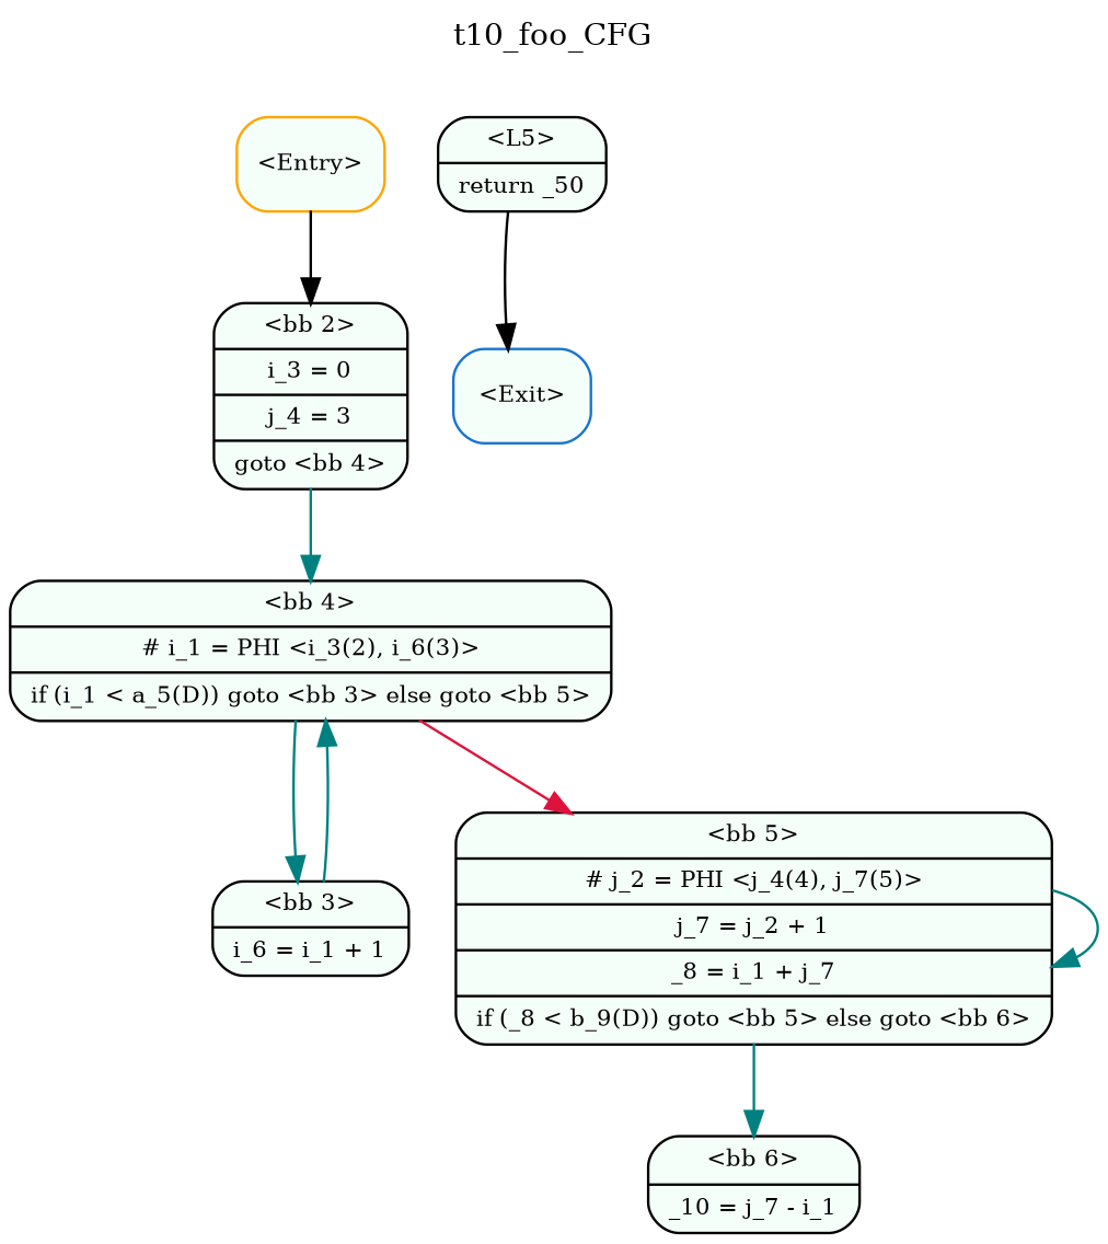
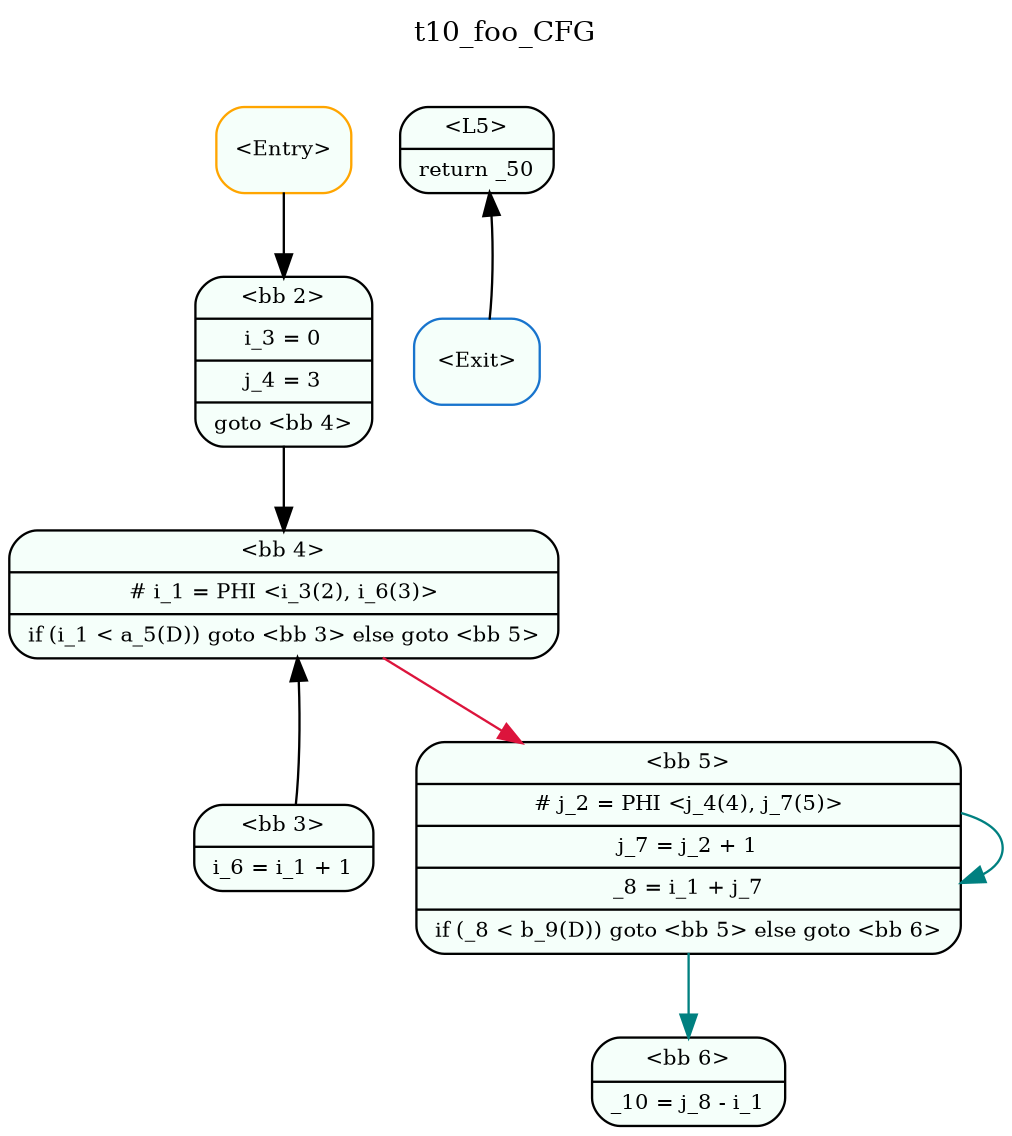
  digraph {
    fontname="DejaVu Serif"
    fontsize=12
    label=t10_foo_CFG
    labelloc=top
    node [color=black fillcolor=mintcream fontname="DejaVu Serif" fontsize=9 shape=Mrecord style=filled]
    edge [color=black fontname="DejaVu Serif" fontsize=10]
    n1 [color=orange label="{ \<Entry\> }"]
    n2 [label="{ \<bb 2\>|i_3 = 0|j_4 = 3|goto \<bb 4\> }"]
    n3 [label="{ \<bb 4\>|# i_1 = PHI \<i_3(2), i_6(3)\>|if (i_1 \< a_5(D)) goto \<bb 3\> else goto \<bb 5\> }"]
    n4 [label="{ \<bb 3\>|i_6 = i_1 + 1 }"]
    n5 [label="{ \<bb 5\>|# j_2 = PHI \<j_4(4), j_7(5)\>|j_7 = j_2 + 1|_8 = i_1 + j_7|if (_8 \< b_9(D)) goto \<bb 5\> else goto \<bb 6\> }"]
-   n6 [label="{ \<bb 6\>|_10 = j_7 - i_1 }"]
+   n6 [label="{ \<bb 6\>|_10 = j_8 - i_1 }"]
    n7 [label="{ \<L5\>|return _50 }"]
    n8 [color=dodgerblue3 label="{ \<Exit\> }"]
    n1 -> n2
-   n2 -> n3 [color=teal]
-   n3 -> n4 [color=teal]
+   n2 -> n3
    n3 -> n5 [color=crimson]
-   n4 -> n3 [color=teal]
+   n4 -> n3
    n5 -> n5 [color=teal]
    n5 -> n6 [color=teal]
-   n7 -> n8
+   n8 -> n7
  }
